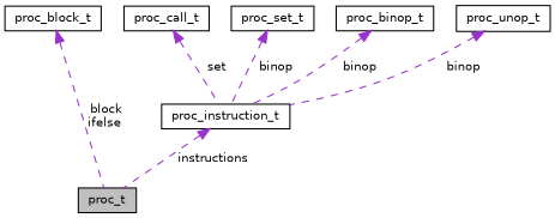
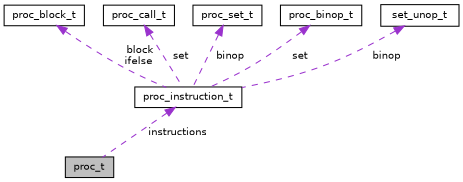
  digraph {
    node [color=black fillcolor=white fontname=Helvetica fontsize=10 shape=record style=filled]
    edge [color=darkorchid3 dir=back fontname=Helvetica fontsize=10 labelfontname=Helvetica labelfontsize=10 style=dashed]
    n1 [fillcolor=grey75 fontcolor=black height=0.2 label=proc_t width=0.4]
    n2 [height=0.2 label=proc_instruction_t width=0.4]
-   n3 [height=0.2 label=proc_unop_t width=0.4]
+   n3 [height=0.2 label=set_unop_t width=0.4]
    n4 [height=0.2 label=proc_block_t width=0.4]
    n5 [height=0.2 label=proc_call_t width=0.4]
    n6 [height=0.2 label=proc_set_t width=0.4]
    n7 [height=0.2 label=proc_binop_t width=0.4]
    n2 -> n1 [label=" instructions"]
    n3 -> n2 [label=" binop"]
-   n4 -> n1 [label=" block\nifelse"]
+   n4 -> n2 [label=" block\nifelse"]
    n5 -> n2 [label=" set"]
    n6 -> n2 [label=" binop"]
-   n7 -> n2 [label=" binop"]
+   n7 -> n2 [label=" set"]
  }
